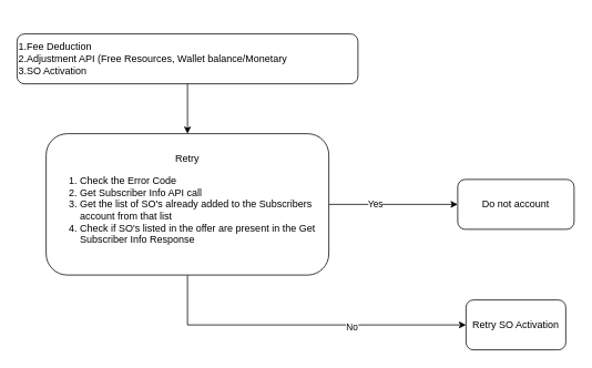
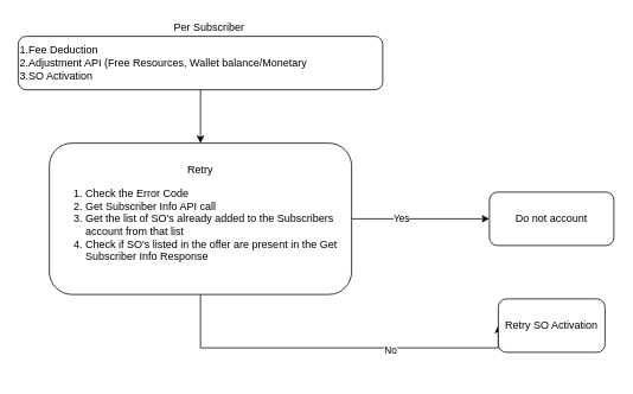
  <mxCell id="0" />
  <mxCell id="1" parent="0" />
  <mxCell id="2" value="&lt;div align=&quot;left&quot;&gt;1.Fee Deduction&lt;/div&gt;&lt;div align=&quot;left&quot;&gt;2.Adjustment API (Free Resources, Wallet balance/Monetary&lt;/div&gt;&lt;div align=&quot;left&quot;&gt;3.SO Activation&lt;br&gt;&lt;/div&gt;" style="rounded=1;whiteSpace=wrap;html=1;align=left;" vertex="1" parent="1"><mxGeometry x="20" y="40" width="410" height="60" as="geometry" /></mxCell>
+ <mxCell id="3" value="Per Subscriber" style="text;html=1;strokeColor=none;fillColor=none;align=center;verticalAlign=middle;whiteSpace=wrap;rounded=0;" vertex="1" parent="1"><mxGeometry x="190" y="20" width="90" height="20" as="geometry" /></mxCell>
  <mxCell id="4" value="" style="endArrow=classic;html=1;exitX=0.5;exitY=1;exitDx=0;exitDy=0;" edge="1" parent="1" source="2" target="9"><mxGeometry width="50" height="50" relative="1" as="geometry"><mxPoint x="260" y="240" as="sourcePoint" /><mxPoint x="225" y="160" as="targetPoint" /></mxGeometry></mxCell>
  <mxCell id="5" style="edgeStyle=orthogonalEdgeStyle;rounded=0;orthogonalLoop=1;jettySize=auto;html=1;exitX=1;exitY=0.5;exitDx=0;exitDy=0;entryX=0;entryY=0.5;entryDx=0;entryDy=0;" edge="1" parent="1" source="9" target="10"><mxGeometry relative="1" as="geometry"><mxPoint x="550" y="270" as="targetPoint" /></mxGeometry></mxCell>
  <mxCell id="6" value="Yes" style="edgeLabel;html=1;align=center;verticalAlign=middle;resizable=0;points=[];" vertex="1" connectable="0" parent="5"><mxGeometry x="-0.29" y="1" relative="1" as="geometry"><mxPoint as="offset" /></mxGeometry></mxCell>
  <mxCell id="7" style="edgeStyle=orthogonalEdgeStyle;rounded=0;orthogonalLoop=1;jettySize=auto;html=1;entryX=0;entryY=0.5;entryDx=0;entryDy=0;" edge="1" parent="1" source="9" target="11"><mxGeometry relative="1" as="geometry"><Array as="points"><mxPoint x="225" y="390" /></Array></mxGeometry></mxCell>
  <mxCell id="8" value="No" style="edgeLabel;html=1;align=center;verticalAlign=middle;resizable=0;points=[];" vertex="1" connectable="0" parent="7"><mxGeometry x="0.299" y="-2" relative="1" as="geometry"><mxPoint as="offset" /></mxGeometry></mxCell>
  <mxCell id="9" value="&lt;div&gt;Retry&lt;/div&gt;&lt;div align=&quot;left&quot;&gt;&lt;ol&gt;&lt;li&gt;Check the Error Code&lt;/li&gt;&lt;li&gt;Get Subscriber Info API call&lt;/li&gt;&lt;li&gt;Get the list of SO's already added to the Subscribers account from that list&lt;/li&gt;&lt;li&gt;Check if SO's listed in the offer are present in the Get Subscriber Info Response&lt;br&gt;&lt;/li&gt;&lt;/ol&gt;&lt;/div&gt;" style="rounded=1;whiteSpace=wrap;html=1;" vertex="1" parent="1"><mxGeometry x="55" y="160" width="340" height="170" as="geometry" /></mxCell>
  <mxCell id="10" value="Do not account" style="rounded=1;whiteSpace=wrap;html=1;" vertex="1" parent="1"><mxGeometry x="550" y="215" width="140" height="60" as="geometry" /></mxCell>
- <mxCell id="11" value="Retry SO Activation" style="rounded=1;whiteSpace=wrap;html=1;" vertex="1" parent="1"><mxGeometry x="560" y="360" width="120" height="60" as="geometry" /></mxCell>
+ <mxCell id="11" value="Retry SO Activation" style="rounded=1;whiteSpace=wrap;html=1;" vertex="1" parent="1"><mxGeometry x="560" y="335" width="120" height="60" as="geometry" /></mxCell>
